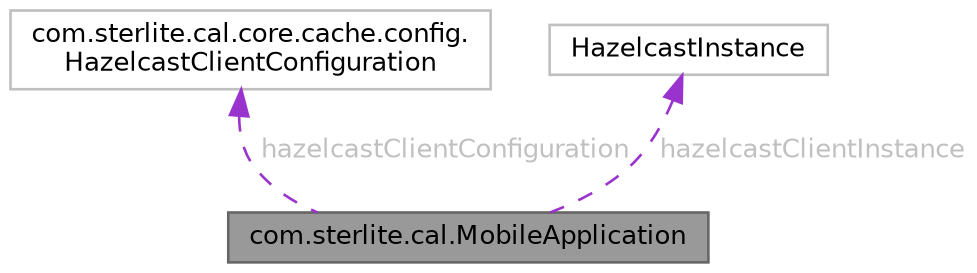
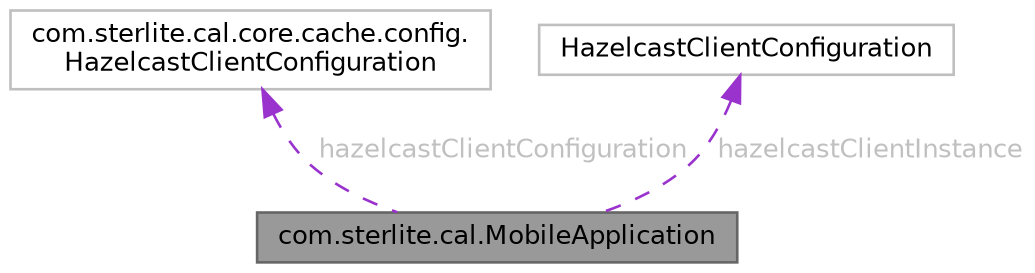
  digraph {
    node [color=grey75 fillcolor=white fontname=Helvetica fontsize=10 shape=box style=filled]
    edge [color=darkorchid3 dir=back fontcolor=grey fontname=Helvetica fontsize=10 labelfontname=Helvetica labelfontsize=10 style=dashed]
    n1 [color=gray40 fillcolor=grey60 fontcolor=black height=0.2 label="com.sterlite.cal.MobileApplication" width=0.4]
    n2 [height=0.2 label="com.sterlite.cal.core.cache.config.\lHazelcastClientConfiguration" width=0.4]
-   n3 [height=0.2 label=HazelcastInstance width=0.4]
+   n3 [height=0.2 label=HazelcastClientConfiguration width=0.4]
    n2 -> n1 [label=" hazelcastClientConfiguration"]
    n3 -> n1 [label=" hazelcastClientInstance"]
  }
